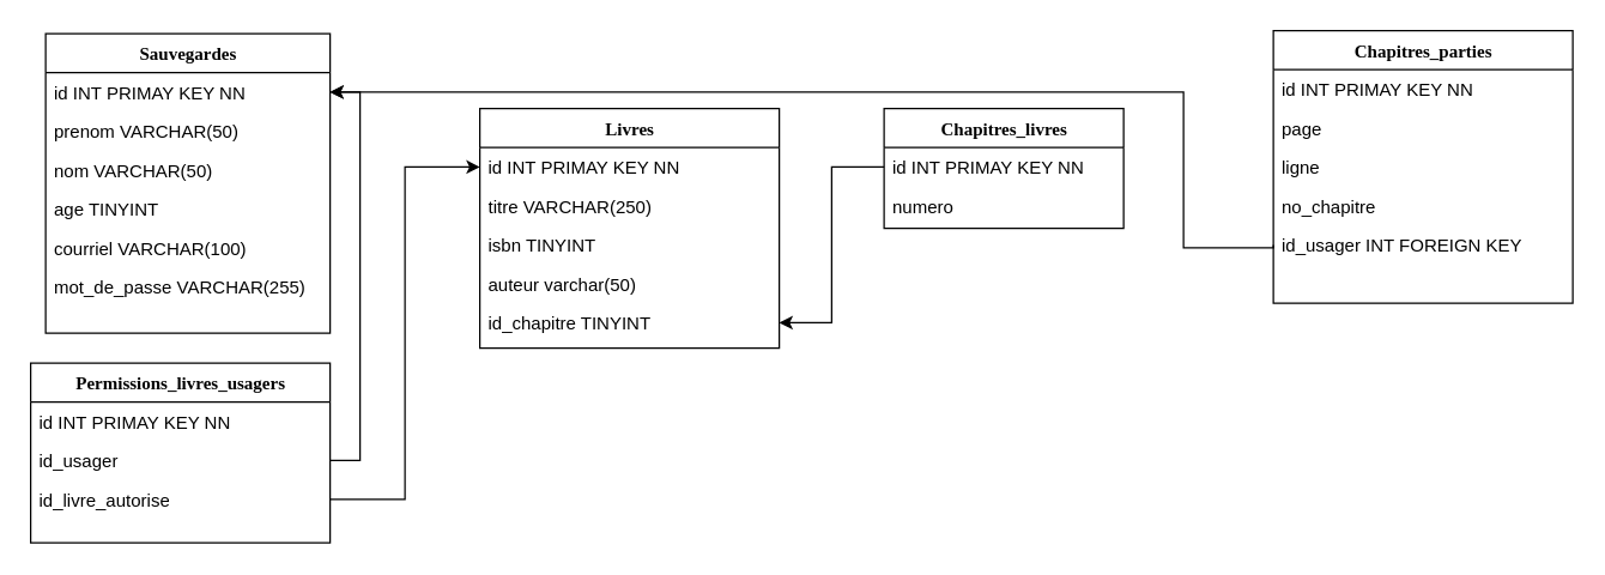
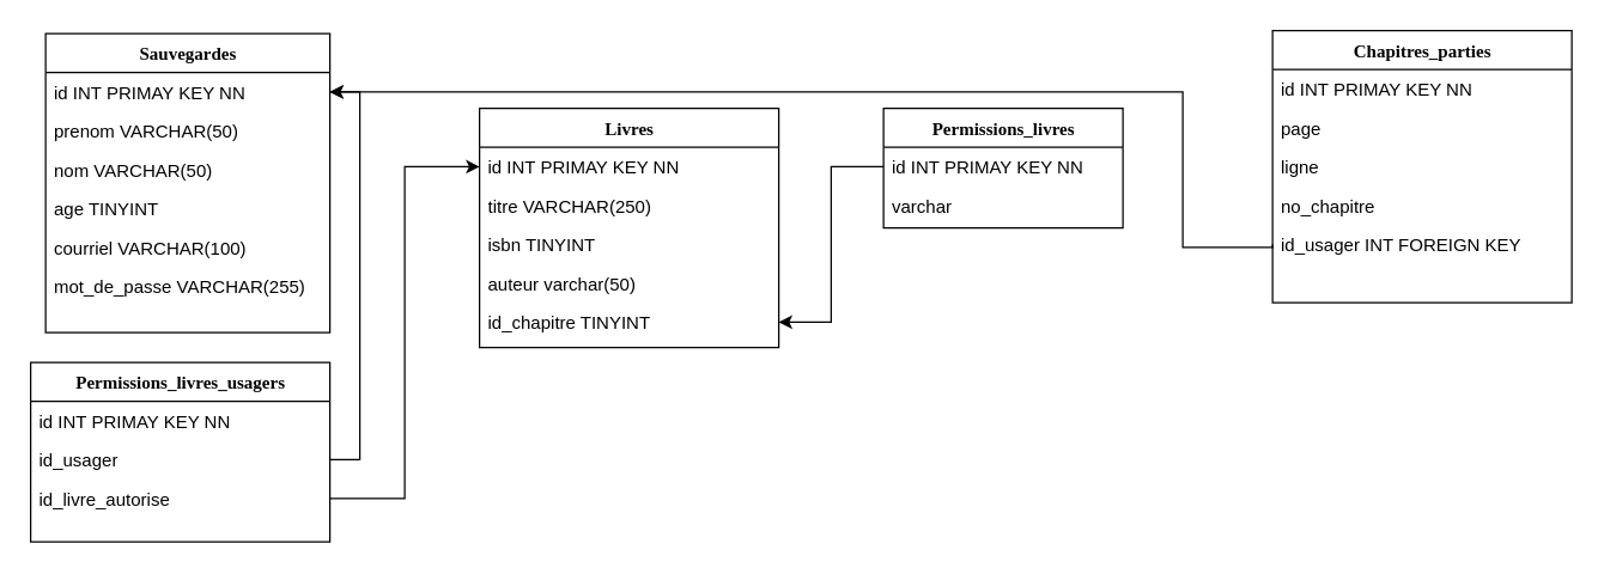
  <mxCell id="0" />
  <mxCell id="1" parent="0" />
  <mxCell id="2" value="Sauvegardes" style="swimlane;html=1;fontStyle=1;align=center;verticalAlign=top;childLayout=stackLayout;horizontal=1;startSize=26;horizontalStack=0;resizeParent=1;resizeLast=0;collapsible=1;marginBottom=0;swimlaneFillColor=#ffffff;rounded=0;shadow=0;comic=0;labelBackgroundColor=none;strokeWidth=1;fillColor=none;fontFamily=Verdana;fontSize=12" parent="1" vertex="1"><mxGeometry x="30" y="22" width="190" height="200" as="geometry" /></mxCell>
  <mxCell id="3" value="id INT PRIMAY KEY NN" style="text;html=1;strokeColor=none;fillColor=none;align=left;verticalAlign=top;spacingLeft=4;spacingRight=4;whiteSpace=wrap;overflow=hidden;rotatable=0;points=[[0,0.5],[1,0.5]];portConstraint=eastwest;" parent="2" vertex="1"><mxGeometry y="26" width="190" height="26" as="geometry" /></mxCell>
  <mxCell id="4" value="prenom VARCHAR(50)" style="text;html=1;strokeColor=none;fillColor=none;align=left;verticalAlign=top;spacingLeft=4;spacingRight=4;whiteSpace=wrap;overflow=hidden;rotatable=0;points=[[0,0.5],[1,0.5]];portConstraint=eastwest;" parent="2" vertex="1"><mxGeometry y="52" width="190" height="26" as="geometry" /></mxCell>
  <mxCell id="5" value="nom VARCHAR(50)" style="text;html=1;strokeColor=none;fillColor=none;align=left;verticalAlign=top;spacingLeft=4;spacingRight=4;whiteSpace=wrap;overflow=hidden;rotatable=0;points=[[0,0.5],[1,0.5]];portConstraint=eastwest;" parent="2" vertex="1"><mxGeometry y="78" width="190" height="26" as="geometry" /></mxCell>
  <mxCell id="6" value="age TINYINT" style="text;html=1;strokeColor=none;fillColor=none;align=left;verticalAlign=top;spacingLeft=4;spacingRight=4;whiteSpace=wrap;overflow=hidden;rotatable=0;points=[[0,0.5],[1,0.5]];portConstraint=eastwest;" parent="2" vertex="1"><mxGeometry y="104" width="190" height="26" as="geometry" /></mxCell>
  <mxCell id="7" value="courriel VARCHAR(100)" style="text;html=1;strokeColor=none;fillColor=none;align=left;verticalAlign=top;spacingLeft=4;spacingRight=4;whiteSpace=wrap;overflow=hidden;rotatable=0;points=[[0,0.5],[1,0.5]];portConstraint=eastwest;" parent="2" vertex="1"><mxGeometry y="130" width="190" height="26" as="geometry" /></mxCell>
  <mxCell id="8" value="mot_de_passe VARCHAR(255)" style="text;html=1;strokeColor=none;fillColor=none;align=left;verticalAlign=top;spacingLeft=4;spacingRight=4;whiteSpace=wrap;overflow=hidden;rotatable=0;points=[[0,0.5],[1,0.5]];portConstraint=eastwest;" parent="2" vertex="1"><mxGeometry y="156" width="190" height="26" as="geometry" /></mxCell>
- <mxCell id="9" value="Chapitres_livres" style="swimlane;html=1;fontStyle=1;align=center;verticalAlign=top;childLayout=stackLayout;horizontal=1;startSize=26;horizontalStack=0;resizeParent=1;resizeLast=0;collapsible=1;marginBottom=0;swimlaneFillColor=#ffffff;rounded=0;shadow=0;comic=0;labelBackgroundColor=none;strokeWidth=1;fillColor=none;fontFamily=Verdana;fontSize=12" parent="1" vertex="1"><mxGeometry x="590" y="72" width="160" height="80" as="geometry" /></mxCell>
+ <mxCell id="9" value="Permissions_livres" style="swimlane;html=1;fontStyle=1;align=center;verticalAlign=top;childLayout=stackLayout;horizontal=1;startSize=26;horizontalStack=0;resizeParent=1;resizeLast=0;collapsible=1;marginBottom=0;swimlaneFillColor=#ffffff;rounded=0;shadow=0;comic=0;labelBackgroundColor=none;strokeWidth=1;fillColor=none;fontFamily=Verdana;fontSize=12" parent="1" vertex="1"><mxGeometry x="590" y="72" width="160" height="80" as="geometry" /></mxCell>
  <mxCell id="10" value="id INT PRIMAY KEY NN" style="text;html=1;strokeColor=none;fillColor=none;align=left;verticalAlign=top;spacingLeft=4;spacingRight=4;whiteSpace=wrap;overflow=hidden;rotatable=0;points=[[0,0.5],[1,0.5]];portConstraint=eastwest;" parent="9" vertex="1"><mxGeometry y="26" width="160" height="26" as="geometry" /></mxCell>
- <mxCell id="11" value="numero" style="text;html=1;align=left;verticalAlign=top;spacingLeft=4;spacingRight=4;whiteSpace=wrap;overflow=hidden;rotatable=0;points=[[0,0.5],[1,0.5]];portConstraint=eastwest;" parent="9" vertex="1"><mxGeometry y="52" width="160" height="26" as="geometry" /></mxCell>
+ <mxCell id="11" value="varchar" style="text;html=1;align=left;verticalAlign=top;spacingLeft=4;spacingRight=4;whiteSpace=wrap;overflow=hidden;rotatable=0;points=[[0,0.5],[1,0.5]];portConstraint=eastwest;" parent="9" vertex="1"><mxGeometry y="52" width="160" height="26" as="geometry" /></mxCell>
  <mxCell id="12" value="Chapitres_parties" style="swimlane;html=1;fontStyle=1;align=center;verticalAlign=top;childLayout=stackLayout;horizontal=1;startSize=26;horizontalStack=0;resizeParent=1;resizeLast=0;collapsible=1;marginBottom=0;swimlaneFillColor=#ffffff;rounded=0;shadow=0;comic=0;labelBackgroundColor=none;strokeWidth=1;fillColor=none;fontFamily=Verdana;fontSize=12" parent="1" vertex="1"><mxGeometry x="850" y="20" width="200" height="182" as="geometry" /></mxCell>
  <mxCell id="13" value="id INT PRIMAY KEY NN" style="text;html=1;strokeColor=none;fillColor=none;align=left;verticalAlign=top;spacingLeft=4;spacingRight=4;whiteSpace=wrap;overflow=hidden;rotatable=0;points=[[0,0.5],[1,0.5]];portConstraint=eastwest;" parent="12" vertex="1"><mxGeometry y="26" width="200" height="26" as="geometry" /></mxCell>
  <mxCell id="14" value="page" style="text;html=1;strokeColor=none;fillColor=none;align=left;verticalAlign=top;spacingLeft=4;spacingRight=4;whiteSpace=wrap;overflow=hidden;rotatable=0;points=[[0,0.5],[1,0.5]];portConstraint=eastwest;" parent="12" vertex="1"><mxGeometry y="52" width="200" height="26" as="geometry" /></mxCell>
  <mxCell id="15" value="ligne" style="text;html=1;strokeColor=none;fillColor=none;align=left;verticalAlign=top;spacingLeft=4;spacingRight=4;whiteSpace=wrap;overflow=hidden;rotatable=0;points=[[0,0.5],[1,0.5]];portConstraint=eastwest;" parent="12" vertex="1"><mxGeometry y="78" width="200" height="26" as="geometry" /></mxCell>
  <mxCell id="16" value="no_chapitre&amp;nbsp;" style="text;html=1;strokeColor=none;fillColor=none;align=left;verticalAlign=top;spacingLeft=4;spacingRight=4;whiteSpace=wrap;overflow=hidden;rotatable=0;points=[[0,0.5],[1,0.5]];portConstraint=eastwest;" parent="12" vertex="1"><mxGeometry y="104" width="200" height="26" as="geometry" /></mxCell>
  <mxCell id="17" value="id_usager INT FOREIGN KEY" style="text;html=1;strokeColor=none;fillColor=none;align=left;verticalAlign=top;spacingLeft=4;spacingRight=4;whiteSpace=wrap;overflow=hidden;rotatable=0;points=[[0,0.5],[1,0.5]];portConstraint=eastwest;" parent="12" vertex="1"><mxGeometry y="130" width="200" height="26" as="geometry" /></mxCell>
  <mxCell id="18" value="Livres" style="swimlane;html=1;fontStyle=1;align=center;verticalAlign=top;childLayout=stackLayout;horizontal=1;startSize=26;horizontalStack=0;resizeParent=1;resizeLast=0;collapsible=1;marginBottom=0;swimlaneFillColor=#ffffff;rounded=0;shadow=0;comic=0;labelBackgroundColor=none;strokeWidth=1;fillColor=none;fontFamily=Verdana;fontSize=12" parent="1" vertex="1"><mxGeometry x="320" y="72" width="200" height="160" as="geometry" /></mxCell>
  <mxCell id="19" value="id INT PRIMAY KEY NN" style="text;html=1;strokeColor=none;fillColor=none;align=left;verticalAlign=top;spacingLeft=4;spacingRight=4;whiteSpace=wrap;overflow=hidden;rotatable=0;points=[[0,0.5],[1,0.5]];portConstraint=eastwest;" parent="18" vertex="1"><mxGeometry y="26" width="200" height="26" as="geometry" /></mxCell>
  <mxCell id="20" value="titre VARCHAR(250)" style="text;html=1;strokeColor=none;fillColor=none;align=left;verticalAlign=top;spacingLeft=4;spacingRight=4;whiteSpace=wrap;overflow=hidden;rotatable=0;points=[[0,0.5],[1,0.5]];portConstraint=eastwest;" parent="18" vertex="1"><mxGeometry y="52" width="200" height="26" as="geometry" /></mxCell>
  <mxCell id="21" value="isbn TINYINT" style="text;html=1;strokeColor=none;fillColor=none;align=left;verticalAlign=top;spacingLeft=4;spacingRight=4;whiteSpace=wrap;overflow=hidden;rotatable=0;points=[[0,0.5],[1,0.5]];portConstraint=eastwest;" parent="18" vertex="1"><mxGeometry y="78" width="200" height="26" as="geometry" /></mxCell>
  <mxCell id="22" value="auteur varchar(50)" style="text;html=1;strokeColor=none;fillColor=none;align=left;verticalAlign=top;spacingLeft=4;spacingRight=4;whiteSpace=wrap;overflow=hidden;rotatable=0;points=[[0,0.5],[1,0.5]];portConstraint=eastwest;" parent="18" vertex="1"><mxGeometry y="104" width="200" height="26" as="geometry" /></mxCell>
  <mxCell id="23" value="id_chapitre TINYINT" style="text;html=1;strokeColor=none;fillColor=none;align=left;verticalAlign=top;spacingLeft=4;spacingRight=4;whiteSpace=wrap;overflow=hidden;rotatable=0;points=[[0,0.5],[1,0.5]];portConstraint=eastwest;" parent="18" vertex="1"><mxGeometry y="130" width="200" height="26" as="geometry" /></mxCell>
  <mxCell id="24" value="Permissions_livres_usagers" style="swimlane;html=1;fontStyle=1;align=center;verticalAlign=top;childLayout=stackLayout;horizontal=1;startSize=26;horizontalStack=0;resizeParent=1;resizeLast=0;collapsible=1;marginBottom=0;swimlaneFillColor=#ffffff;rounded=0;shadow=0;comic=0;labelBackgroundColor=none;strokeWidth=1;fillColor=none;fontFamily=Verdana;fontSize=12" parent="1" vertex="1"><mxGeometry x="20" y="242" width="200" height="120" as="geometry" /></mxCell>
  <mxCell id="25" value="id INT PRIMAY KEY NN" style="text;html=1;strokeColor=none;fillColor=none;align=left;verticalAlign=top;spacingLeft=4;spacingRight=4;whiteSpace=wrap;overflow=hidden;rotatable=0;points=[[0,0.5],[1,0.5]];portConstraint=eastwest;" parent="24" vertex="1"><mxGeometry y="26" width="200" height="26" as="geometry" /></mxCell>
  <mxCell id="26" value="id_usager" style="text;html=1;strokeColor=none;fillColor=none;align=left;verticalAlign=top;spacingLeft=4;spacingRight=4;whiteSpace=wrap;overflow=hidden;rotatable=0;points=[[0,0.5],[1,0.5]];portConstraint=eastwest;" parent="24" vertex="1"><mxGeometry y="52" width="200" height="26" as="geometry" /></mxCell>
  <mxCell id="27" value="id_livre_autorise" style="text;html=1;strokeColor=none;fillColor=none;align=left;verticalAlign=top;spacingLeft=4;spacingRight=4;whiteSpace=wrap;overflow=hidden;rotatable=0;points=[[0,0.5],[1,0.5]];portConstraint=eastwest;" parent="24" vertex="1"><mxGeometry y="78" width="200" height="26" as="geometry" /></mxCell>
  <mxCell id="28" style="edgeStyle=orthogonalEdgeStyle;rounded=0;orthogonalLoop=1;jettySize=auto;html=1;entryX=0;entryY=0.5;entryDx=0;entryDy=0;exitX=1;exitY=0.5;exitDx=0;exitDy=0;endArrow=none;endFill=0;startArrow=classic;startFill=1;" parent="1" source="3" target="17" edge="1"><mxGeometry relative="1" as="geometry"><Array as="points"><mxPoint x="790" y="61" /><mxPoint x="790" y="165" /></Array></mxGeometry></mxCell>
  <mxCell id="29" style="edgeStyle=orthogonalEdgeStyle;rounded=0;orthogonalLoop=1;jettySize=auto;html=1;startArrow=classic;startFill=1;endArrow=none;endFill=0;exitX=1;exitY=0.5;exitDx=0;exitDy=0;" parent="1" source="23" target="10" edge="1"><mxGeometry relative="1" as="geometry" /></mxCell>
  <mxCell id="30" style="edgeStyle=orthogonalEdgeStyle;rounded=0;orthogonalLoop=1;jettySize=auto;html=1;startArrow=classic;startFill=1;endArrow=none;endFill=0;exitX=0;exitY=0.5;exitDx=0;exitDy=0;" parent="1" source="19" target="27" edge="1"><mxGeometry relative="1" as="geometry" /></mxCell>
  <mxCell id="31" style="edgeStyle=orthogonalEdgeStyle;rounded=0;orthogonalLoop=1;jettySize=auto;html=1;exitX=1;exitY=0.5;exitDx=0;exitDy=0;entryX=1;entryY=0.5;entryDx=0;entryDy=0;startArrow=classic;startFill=1;endArrow=none;endFill=0;" parent="1" source="3" target="26" edge="1"><mxGeometry relative="1" as="geometry" /></mxCell>
